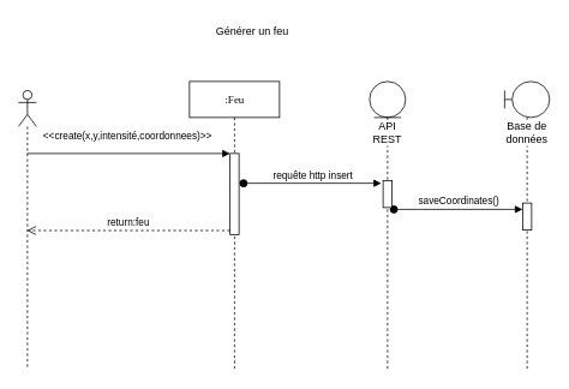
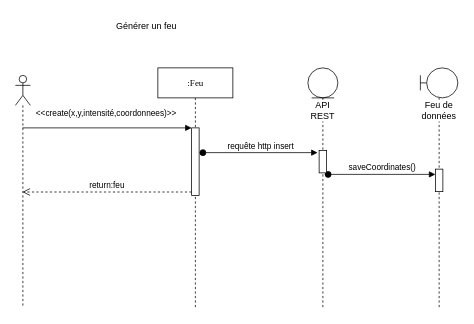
  <mxCell id="0" />
  <mxCell id="1" parent="0" />
  <mxCell id="2" value=":Feu" style="html=1;points=[];perimeter=orthogonalPerimeter;shape=umlLifeline;participant=label;shadow=0;fontFamily=Verdana;fontSize=12;fontColor=#000000;align=center;strokeColor=#000000;strokeWidth=1;fillColor=#ffffff;recursiveResize=0;container=1;collapsible=0;" parent="1" vertex="1"><mxGeometry x="210" y="90" width="100" height="320" as="geometry" /></mxCell>
  <mxCell id="3" value="" style="html=1;points=[];perimeter=orthogonalPerimeter;" parent="2" vertex="1"><mxGeometry x="45" y="80" width="10" height="90" as="geometry" /></mxCell>
  <mxCell id="4" value="requête http insert" style="html=1;verticalAlign=bottom;startArrow=oval;startFill=1;endArrow=block;startSize=8;entryX=-0.2;entryY=0.1;entryDx=0;entryDy=0;entryPerimeter=0;" parent="2" target="13" edge="1"><mxGeometry width="60" relative="1" as="geometry"><mxPoint x="60" y="113" as="sourcePoint" /><mxPoint x="120" y="110" as="targetPoint" /></mxGeometry></mxCell>
- <mxCell id="5" value="Générer un feu" style="text;html=1;strokeColor=none;fillColor=none;align=center;verticalAlign=middle;whiteSpace=wrap;rounded=0;" parent="1" vertex="1"><mxGeometry x="220" width="120" height="30" as="geometry" y="20" /></mxCell>
+ <mxCell id="5" value="Générer un feu" style="text;html=1;strokeColor=none;fillColor=none;align=center;verticalAlign=middle;whiteSpace=wrap;rounded=0;" parent="1" vertex="1"><mxGeometry x="135" y="20" width="120" height="30" as="geometry" /></mxCell>
  <mxCell id="6" value="" style="shape=umlLifeline;participant=umlActor;perimeter=lifelinePerimeter;whiteSpace=wrap;html=1;container=1;collapsible=0;recursiveResize=0;verticalAlign=top;spacingTop=36;labelBackgroundColor=#ffffff;outlineConnect=0;" parent="1" vertex="1"><mxGeometry x="20" y="100" width="20" height="310" as="geometry" /></mxCell>
- <mxCell id="7" value="Base de données" style="shape=umlLifeline;participant=umlBoundary;perimeter=lifelinePerimeter;whiteSpace=wrap;html=1;container=1;collapsible=0;recursiveResize=0;verticalAlign=top;spacingTop=36;labelBackgroundColor=#ffffff;outlineConnect=0;" parent="1" vertex="1"><mxGeometry x="560" y="90" width="50" height="320" as="geometry" /></mxCell>
+ <mxCell id="7" value="Feu de données" style="shape=umlLifeline;participant=umlBoundary;perimeter=lifelinePerimeter;whiteSpace=wrap;html=1;container=1;collapsible=0;recursiveResize=0;verticalAlign=top;spacingTop=36;labelBackgroundColor=#ffffff;outlineConnect=0;" parent="1" vertex="1"><mxGeometry x="560" y="90" width="50" height="320" as="geometry" /></mxCell>
  <mxCell id="8" value="" style="html=1;points=[];perimeter=orthogonalPerimeter;" parent="7" vertex="1"><mxGeometry x="20" y="135" width="10" height="30" as="geometry" /></mxCell>
  <mxCell id="9" value="saveCoordinates()" style="html=1;verticalAlign=bottom;startArrow=oval;endArrow=block;startSize=8;exitX=1.2;exitY=1.067;exitDx=0;exitDy=0;exitPerimeter=0;" parent="1" source="13" target="8" edge="1"><mxGeometry relative="1" as="geometry"><mxPoint x="480" y="211" as="sourcePoint" /><Array as="points" /></mxGeometry></mxCell>
  <mxCell id="10" value="&amp;lt;&amp;lt;create(x,y,intensité,coordonnees)&amp;gt;&amp;gt;" style="html=1;verticalAlign=bottom;endArrow=block;entryX=0;entryY=0;" parent="1" source="6" target="3" edge="1"><mxGeometry x="-0.02" y="10" relative="1" as="geometry"><mxPoint x="185" y="230" as="sourcePoint" /><mxPoint x="1" as="offset" /></mxGeometry></mxCell>
  <mxCell id="11" value="return:feu" style="html=1;verticalAlign=bottom;endArrow=open;dashed=1;endSize=8;exitX=0;exitY=0.95;" parent="1" source="3" target="6" edge="1"><mxGeometry relative="1" as="geometry"><mxPoint x="185" y="306" as="targetPoint" /></mxGeometry></mxCell>
  <mxCell id="12" value="API REST" style="shape=umlLifeline;participant=umlEntity;perimeter=lifelinePerimeter;whiteSpace=wrap;html=1;container=1;collapsible=0;recursiveResize=0;verticalAlign=top;spacingTop=36;labelBackgroundColor=#ffffff;outlineConnect=0;size=40;" parent="1" vertex="1"><mxGeometry x="410" y="90" width="40" height="320" as="geometry" /></mxCell>
  <mxCell id="13" value="" style="html=1;points=[];perimeter=orthogonalPerimeter;" parent="12" vertex="1"><mxGeometry x="15" y="110" width="10" height="30" as="geometry" /></mxCell>
